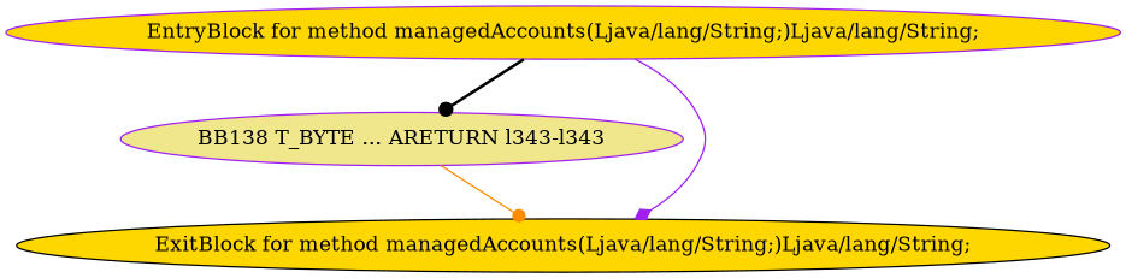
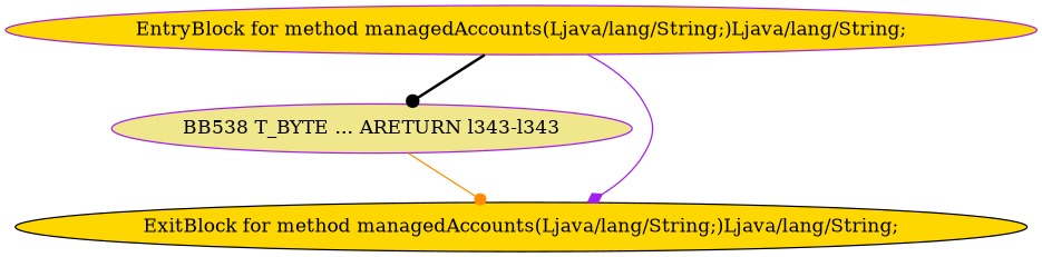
  digraph {
    node [style=filled fillcolor=gold color=purple]
    edge [style=solid arrowhead=dot]
-   n1 [label="BB138 T_BYTE ... ARETURN l343-l343" fillcolor=khaki]
+   n1 [label="BB538 T_BYTE ... ARETURN l343-l343" fillcolor=khaki]
    n2 [label="ExitBlock for method managedAccounts(Ljava/lang/String;)Ljava/lang/String;" color=black]
    n3 [label="EntryBlock for method managedAccounts(Ljava/lang/String;)Ljava/lang/String;"]
    n1 -> n2 [color=darkorange]
    n3 -> n1 [color=black style=bold]
    n3 -> n2 [color=purple arrowhead=diamond]
  }
